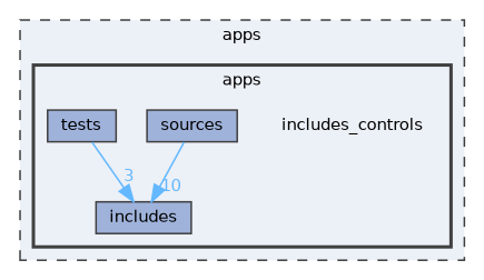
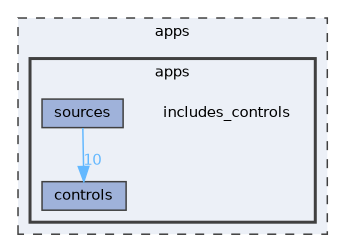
  digraph {
    compound=true
    node [fontname=Helvetica fontsize=10 shape=box color=grey25 fillcolor="#9fb2da" style=filled]
    edge [color=steelblue1 fontcolor=steelblue1 fontname=Helvetica fontsize=10 labeldistance=1.5 labelfontname=Helvetica labelfontsize=10]
    n1 [height=0.2 label=includes_controls shape=plaintext width=0.4 color="" fillcolor="" style=""]
-   n2 [height=0.2 label=includes width=0.4]
+   n2 [height=0.2 label=controls width=0.4]
    n3 [height=0.2 label=sources width=0.4]
-   n4 [height=0.2 label=tests width=0.4]
    subgraph cluster_1 {
      bgcolor="#ecf0f7"
      fontname=Helvetica
      fontsize=10
      label=apps
      pencolor=grey25
      style="filled,dashed"
      subgraph cluster_2 {
        bgcolor="#ecf0f7"
        fontname=Helvetica
        fontsize=10
        label=apps
        pencolor=grey25
        style="filled,bold"
        n1
        n2
        n3
-       n4
      }
    }
    n3 -> n2 [headlabel=10]
-   n4 -> n2 [headlabel=3]
  }
